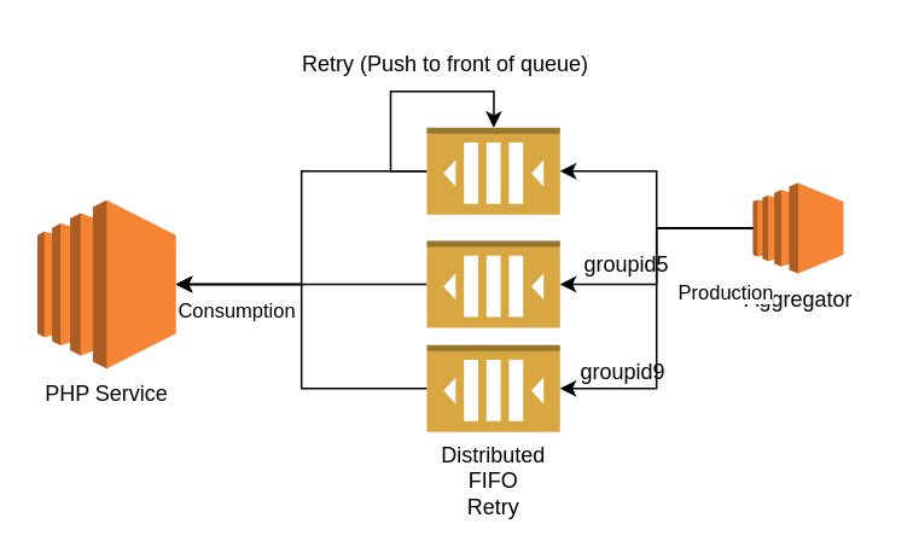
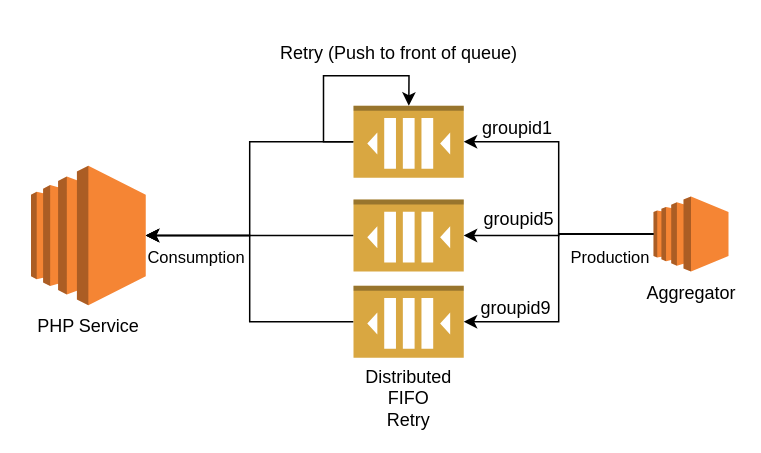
  <mxCell id="0" />
  <mxCell id="1" parent="0" />
  <mxCell id="2" value="PHP Service" style="outlineConnect=0;dashed=0;verticalLabelPosition=bottom;verticalAlign=top;align=center;html=1;shape=mxgraph.aws3.ec2;fillColor=#F58534;gradientColor=none;" parent="1" vertex="1"><mxGeometry x="20" y="110" width="76.5" height="93" as="geometry" /></mxCell>
  <mxCell id="3" style="edgeStyle=orthogonalEdgeStyle;rounded=0;orthogonalLoop=1;jettySize=auto;html=1;entryX=1;entryY=0.5;entryDx=0;entryDy=0;entryPerimeter=0;" parent="1" source="6" target="2" edge="1"><mxGeometry relative="1" as="geometry"><mxPoint x="235" y="150" as="targetPoint" /></mxGeometry></mxCell>
  <mxCell id="4" value="Consumption" style="edgeLabel;html=1;align=center;verticalAlign=middle;resizable=0;points=[];" parent="3" vertex="1" connectable="0"><mxGeometry x="-0.075" y="1" relative="1" as="geometry"><mxPoint x="-42" y="13" as="offset" /></mxGeometry></mxCell>
- <mxCell id="5" value="Aggregator" style="outlineConnect=0;dashed=0;verticalLabelPosition=bottom;verticalAlign=top;align=center;html=1;shape=mxgraph.aws3.ec2;fillColor=#F58534;gradientColor=none;" parent="1" vertex="1"><mxGeometry x="415" y="100.5" width="50" height="50" as="geometry" /></mxCell>
+ <mxCell id="5" value="Aggregator" style="outlineConnect=0;dashed=0;verticalLabelPosition=bottom;verticalAlign=top;align=center;html=1;shape=mxgraph.aws3.ec2;fillColor=#F58534;gradientColor=none;" parent="1" vertex="1"><mxGeometry x="435" y="130.5" width="50" height="50" as="geometry" /></mxCell>
  <mxCell id="6" value="" style="outlineConnect=0;dashed=0;verticalLabelPosition=bottom;verticalAlign=top;align=center;html=1;shape=mxgraph.aws3.queue;fillColor=#D9A741;gradientColor=none;rotation=-180;" vertex="1" parent="1"><mxGeometry x="235" y="132.5" width="73.5" height="48" as="geometry" /></mxCell>
  <mxCell id="7" style="edgeStyle=orthogonalEdgeStyle;rounded=0;orthogonalLoop=1;jettySize=auto;html=1;entryX=0;entryY=0.5;entryDx=0;entryDy=0;entryPerimeter=0;" edge="1" parent="1" source="5" target="6"><mxGeometry relative="1" as="geometry" /></mxCell>
  <mxCell id="8" value="Production" style="edgeLabel;html=1;align=center;verticalAlign=middle;resizable=0;points=[];" vertex="1" connectable="0" parent="7"><mxGeometry x="0.077" relative="1" as="geometry"><mxPoint x="38" y="14" as="offset" /></mxGeometry></mxCell>
  <mxCell id="9" value="Distributed FIFO Retry" style="text;html=1;strokeColor=none;fillColor=none;align=center;verticalAlign=middle;whiteSpace=wrap;rounded=0;" vertex="1" parent="1"><mxGeometry x="241.75" y="250" width="60" height="30" as="geometry" /></mxCell>
  <mxCell id="10" style="edgeStyle=orthogonalEdgeStyle;rounded=0;orthogonalLoop=1;jettySize=auto;html=1;" edge="1" parent="1" source="12" target="2"><mxGeometry relative="1" as="geometry" /></mxCell>
  <mxCell id="11" style="edgeStyle=orthogonalEdgeStyle;rounded=0;orthogonalLoop=1;jettySize=auto;html=1;" edge="1" parent="1" source="12" target="12"><mxGeometry relative="1" as="geometry"><mxPoint x="245" y="60" as="targetPoint" /><Array as="points"><mxPoint x="215" y="94" /><mxPoint x="215" y="50" /><mxPoint x="272" y="50" /></Array></mxGeometry></mxCell>
  <mxCell id="12" value="" style="outlineConnect=0;dashed=0;verticalLabelPosition=bottom;verticalAlign=top;align=center;html=1;shape=mxgraph.aws3.queue;fillColor=#D9A741;gradientColor=none;rotation=-180;" vertex="1" parent="1"><mxGeometry x="235" y="70" width="73.5" height="48" as="geometry" /></mxCell>
  <mxCell id="13" value="" style="edgeStyle=orthogonalEdgeStyle;rounded=0;orthogonalLoop=1;jettySize=auto;html=1;" edge="1" parent="1" source="14" target="2"><mxGeometry relative="1" as="geometry" /></mxCell>
  <mxCell id="14" value="" style="outlineConnect=0;dashed=0;verticalLabelPosition=bottom;verticalAlign=top;align=center;html=1;shape=mxgraph.aws3.queue;fillColor=#D9A741;gradientColor=none;rotation=-180;" vertex="1" parent="1"><mxGeometry x="235" y="190" width="73.5" height="48" as="geometry" /></mxCell>
  <mxCell id="15" style="edgeStyle=orthogonalEdgeStyle;rounded=0;orthogonalLoop=1;jettySize=auto;html=1;entryX=0;entryY=0.5;entryDx=0;entryDy=0;entryPerimeter=0;" edge="1" parent="1" source="5" target="12"><mxGeometry relative="1" as="geometry" /></mxCell>
  <mxCell id="16" style="edgeStyle=orthogonalEdgeStyle;rounded=0;orthogonalLoop=1;jettySize=auto;html=1;entryX=0;entryY=0.5;entryDx=0;entryDy=0;entryPerimeter=0;" edge="1" parent="1" source="5" target="14"><mxGeometry relative="1" as="geometry" /></mxCell>
- <mxCell id="17" value="Retry (Push to front of queue)" style="text;html=1;align=center;verticalAlign=middle;resizable=0;points=[];autosize=1;strokeColor=none;fillColor=none;" vertex="1" parent="1"><mxGeometry x="155" y="20" width="180" height="30" as="geometry" /></mxCell>
+ <mxCell id="17" value="Retry (Push to front of queue)" style="text;html=1;align=center;verticalAlign=middle;resizable=0;points=[];autosize=1;strokeColor=none;fillColor=none;" vertex="1" parent="1"><mxGeometry x="175" y="20" width="180" height="30" as="geometry" /></mxCell>
+ <mxCell id="18" value="groupid1" style="text;html=1;align=center;verticalAlign=middle;resizable=0;points=[];autosize=1;strokeColor=none;fillColor=none;" vertex="1" parent="1"><mxGeometry x="308.5" y="70" width="70" height="30" as="geometry" /></mxCell>
  <mxCell id="19" value="groupid5" style="text;html=1;align=center;verticalAlign=middle;resizable=0;points=[];autosize=1;strokeColor=none;fillColor=none;" vertex="1" parent="1"><mxGeometry x="309.5" y="130.5" width="70" height="30" as="geometry" /></mxCell>
  <mxCell id="20" value="groupid9" style="text;html=1;align=center;verticalAlign=middle;resizable=0;points=[];autosize=1;strokeColor=none;fillColor=none;" vertex="1" parent="1"><mxGeometry x="307.5" y="190" width="70" height="30" as="geometry" /></mxCell>
